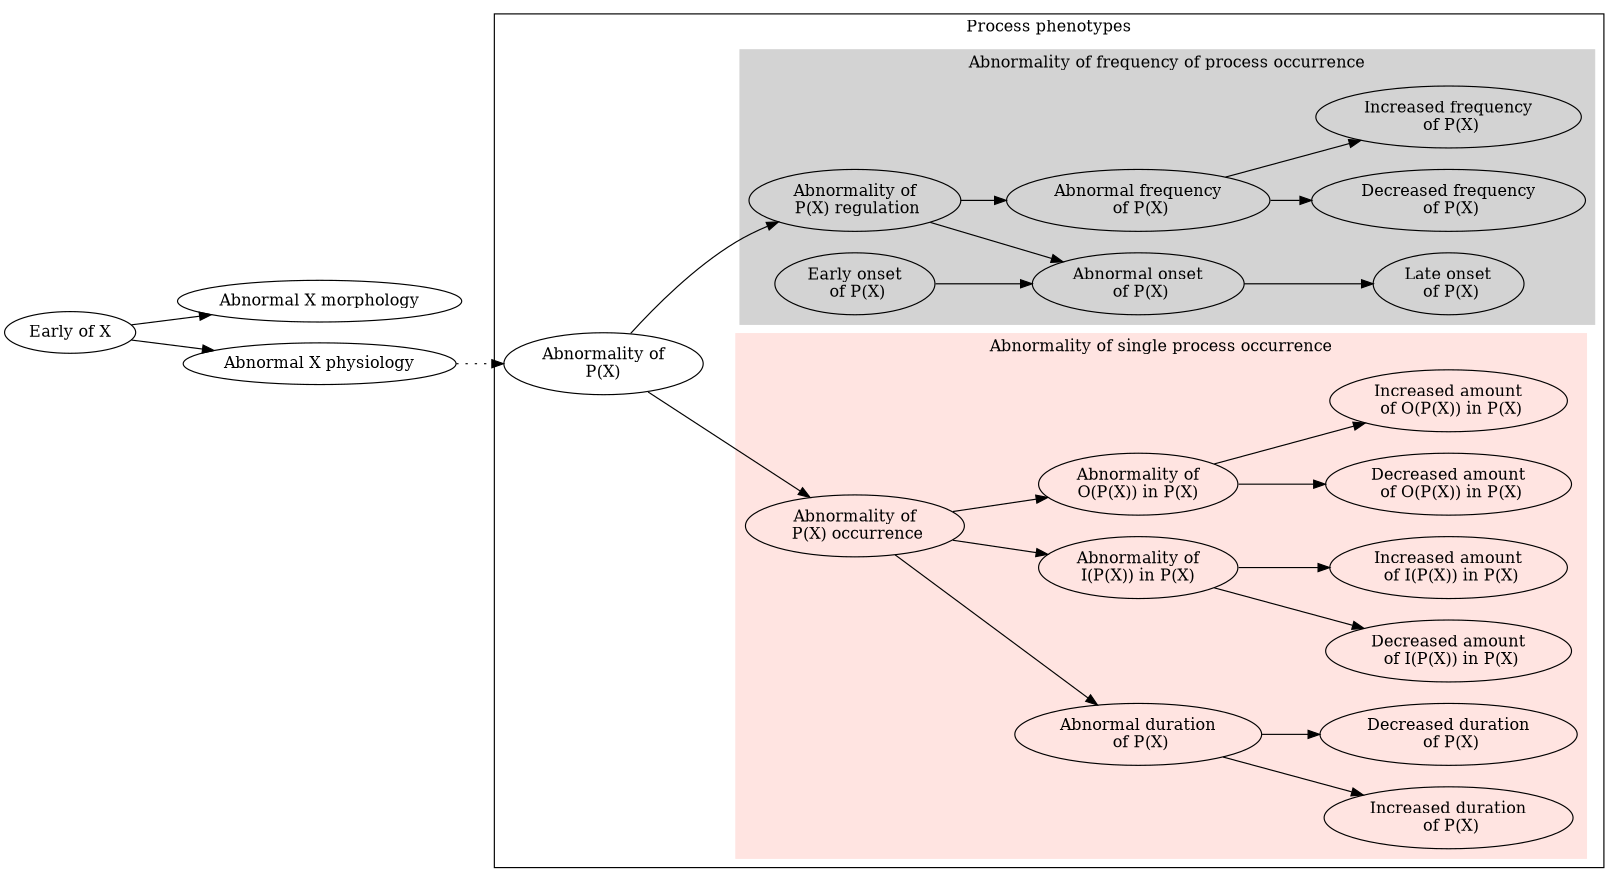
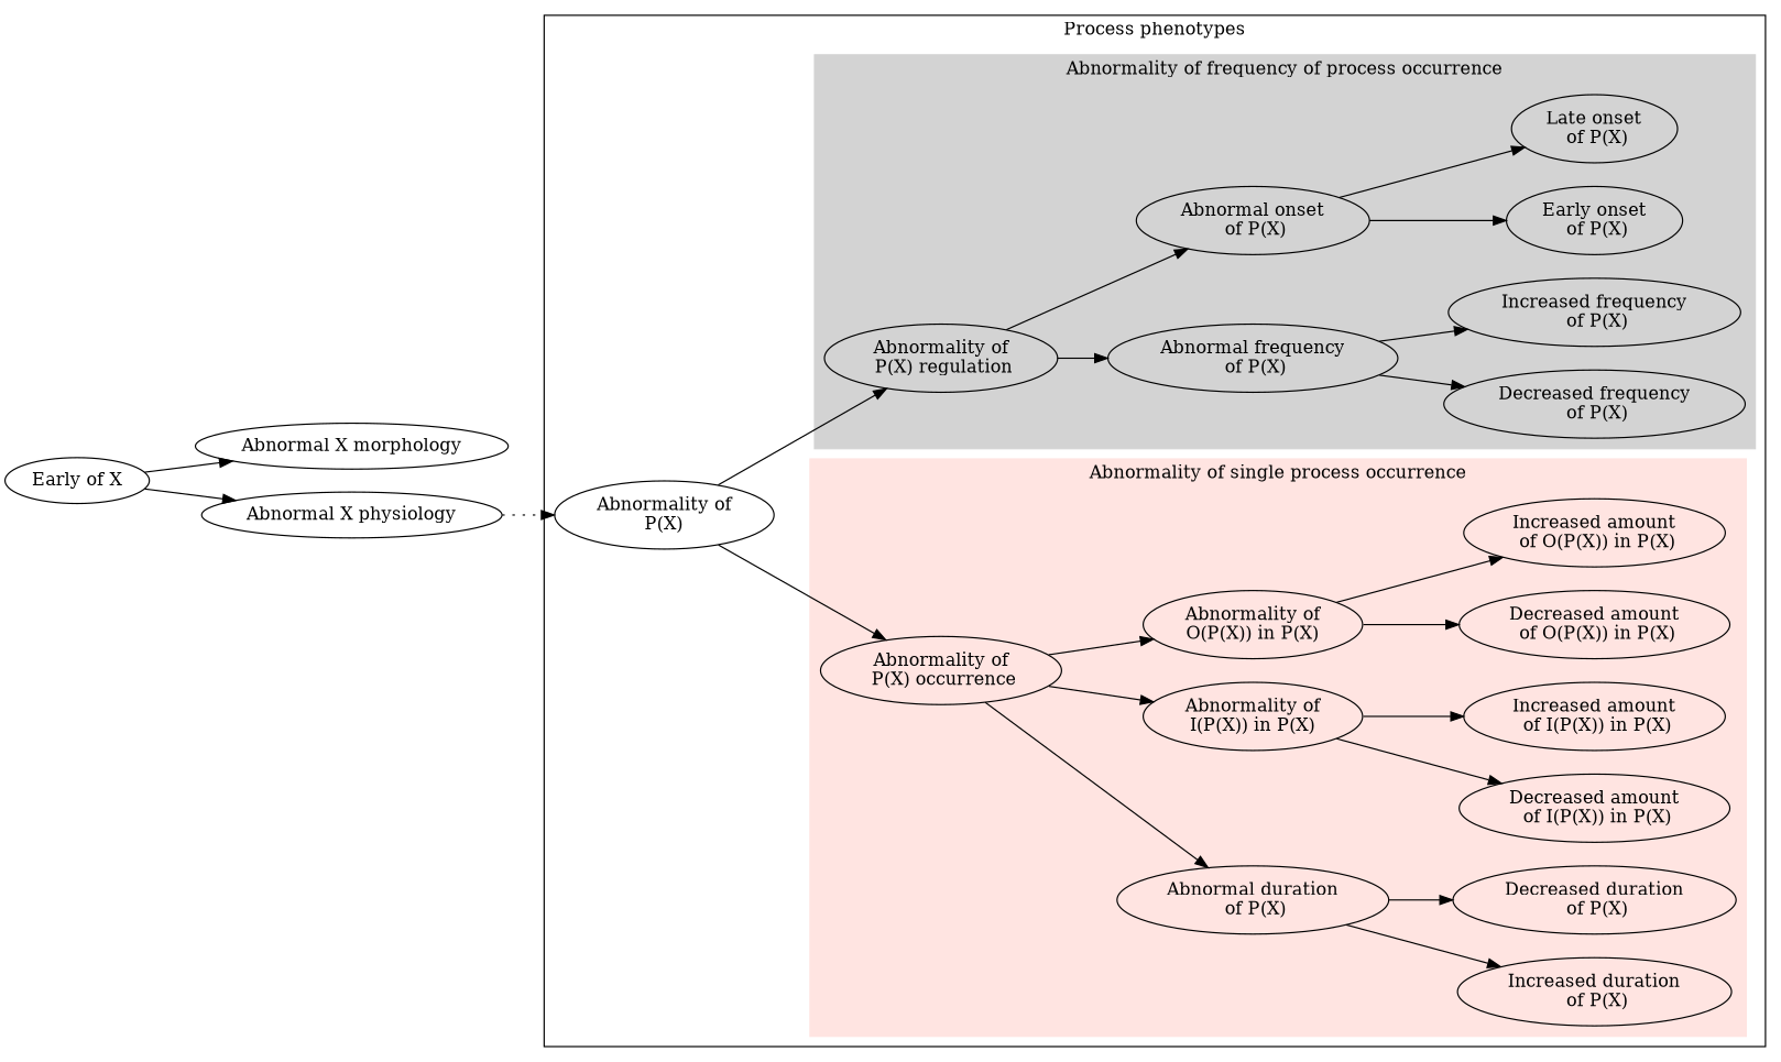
  digraph {
    rankdir=LR
    "Abnormality of\n P(X) occurrence"
    "Abnormal duration\n of P(X)"
    "Abnormality of\nI(P(X)) in P(X)"
    "Abnormality of\nO(P(X)) in P(X)"
    "Increased duration\n of P(X)"
    "Decreased duration\n of P(X)"
    "Decreased amount\n of I(P(X)) in P(X)"
    "Increased amount\n of I(P(X)) in P(X)"
    "Decreased amount\n of O(P(X)) in P(X)"
    "Increased amount\n of O(P(X)) in P(X)"
    "Abnormality of\n P(X) regulation"
    "Abnormal frequency\n of P(X)"
    "Abnormal onset\n of P(X)"
    "Decreased frequency\n of P(X)"
    "Increased frequency\n of P(X)"
    "Early onset\n of P(X)"
    "Late onset\n of P(X)"
    "Abnormality of\nP(X)"
    n19 [label="Early of X"]
    "Abnormal X morphology"
    "Abnormal X physiology"
    subgraph cluster_1 {
      clusterrank=local
      label="Process phenotypes"
      "Abnormality of\nP(X)"
      subgraph cluster_2 {
        clusterrank=local
        color=mistyrose
        label="Abnormality of single process occurrence"
        style=filled
        "Abnormality of\n P(X) occurrence"
        "Abnormal duration\n of P(X)"
        "Abnormality of\nI(P(X)) in P(X)"
        "Abnormality of\nO(P(X)) in P(X)"
        "Increased duration\n of P(X)"
        "Decreased duration\n of P(X)"
        "Decreased amount\n of I(P(X)) in P(X)"
        "Increased amount\n of I(P(X)) in P(X)"
        "Decreased amount\n of O(P(X)) in P(X)"
        "Increased amount\n of O(P(X)) in P(X)"
      }
      subgraph cluster_3 {
        clusterrank=local
        color=lightgray
        label="Abnormality of frequency of process occurrence"
        style=filled
        "Abnormality of\n P(X) regulation"
        "Abnormal frequency\n of P(X)"
        "Abnormal onset\n of P(X)"
        "Decreased frequency\n of P(X)"
        "Increased frequency\n of P(X)"
        "Early onset\n of P(X)"
        "Late onset\n of P(X)"
      }
    }
    "Abnormality of\n P(X) occurrence" -> "Abnormal duration\n of P(X)"
    "Abnormality of\n P(X) occurrence" -> "Abnormality of\nI(P(X)) in P(X)"
    "Abnormality of\n P(X) occurrence" -> "Abnormality of\nO(P(X)) in P(X)"
    "Abnormal duration\n of P(X)" -> "Increased duration\n of P(X)"
    "Abnormal duration\n of P(X)" -> "Decreased duration\n of P(X)"
    "Abnormality of\nI(P(X)) in P(X)" -> "Decreased amount\n of I(P(X)) in P(X)"
    "Abnormality of\nI(P(X)) in P(X)" -> "Increased amount\n of I(P(X)) in P(X)"
    "Abnormality of\nO(P(X)) in P(X)" -> "Decreased amount\n of O(P(X)) in P(X)"
    "Abnormality of\nO(P(X)) in P(X)" -> "Increased amount\n of O(P(X)) in P(X)"
    "Abnormality of\n P(X) regulation" -> "Abnormal frequency\n of P(X)"
    "Abnormality of\n P(X) regulation" -> "Abnormal onset\n of P(X)"
    "Abnormal frequency\n of P(X)" -> "Decreased frequency\n of P(X)"
    "Abnormal frequency\n of P(X)" -> "Increased frequency\n of P(X)"
-   "Early onset\n of P(X)" -> "Abnormal onset\n of P(X)"
+   "Abnormal onset\n of P(X)" -> "Early onset\n of P(X)"
    "Abnormal onset\n of P(X)" -> "Late onset\n of P(X)"
    "Abnormality of\nP(X)" -> "Abnormality of\n P(X) occurrence"
    "Abnormality of\nP(X)" -> "Abnormality of\n P(X) regulation"
    n19 -> "Abnormal X morphology"
    n19 -> "Abnormal X physiology"
    "Abnormal X physiology" -> "Abnormality of\nP(X)" [style=dotted]
  }
